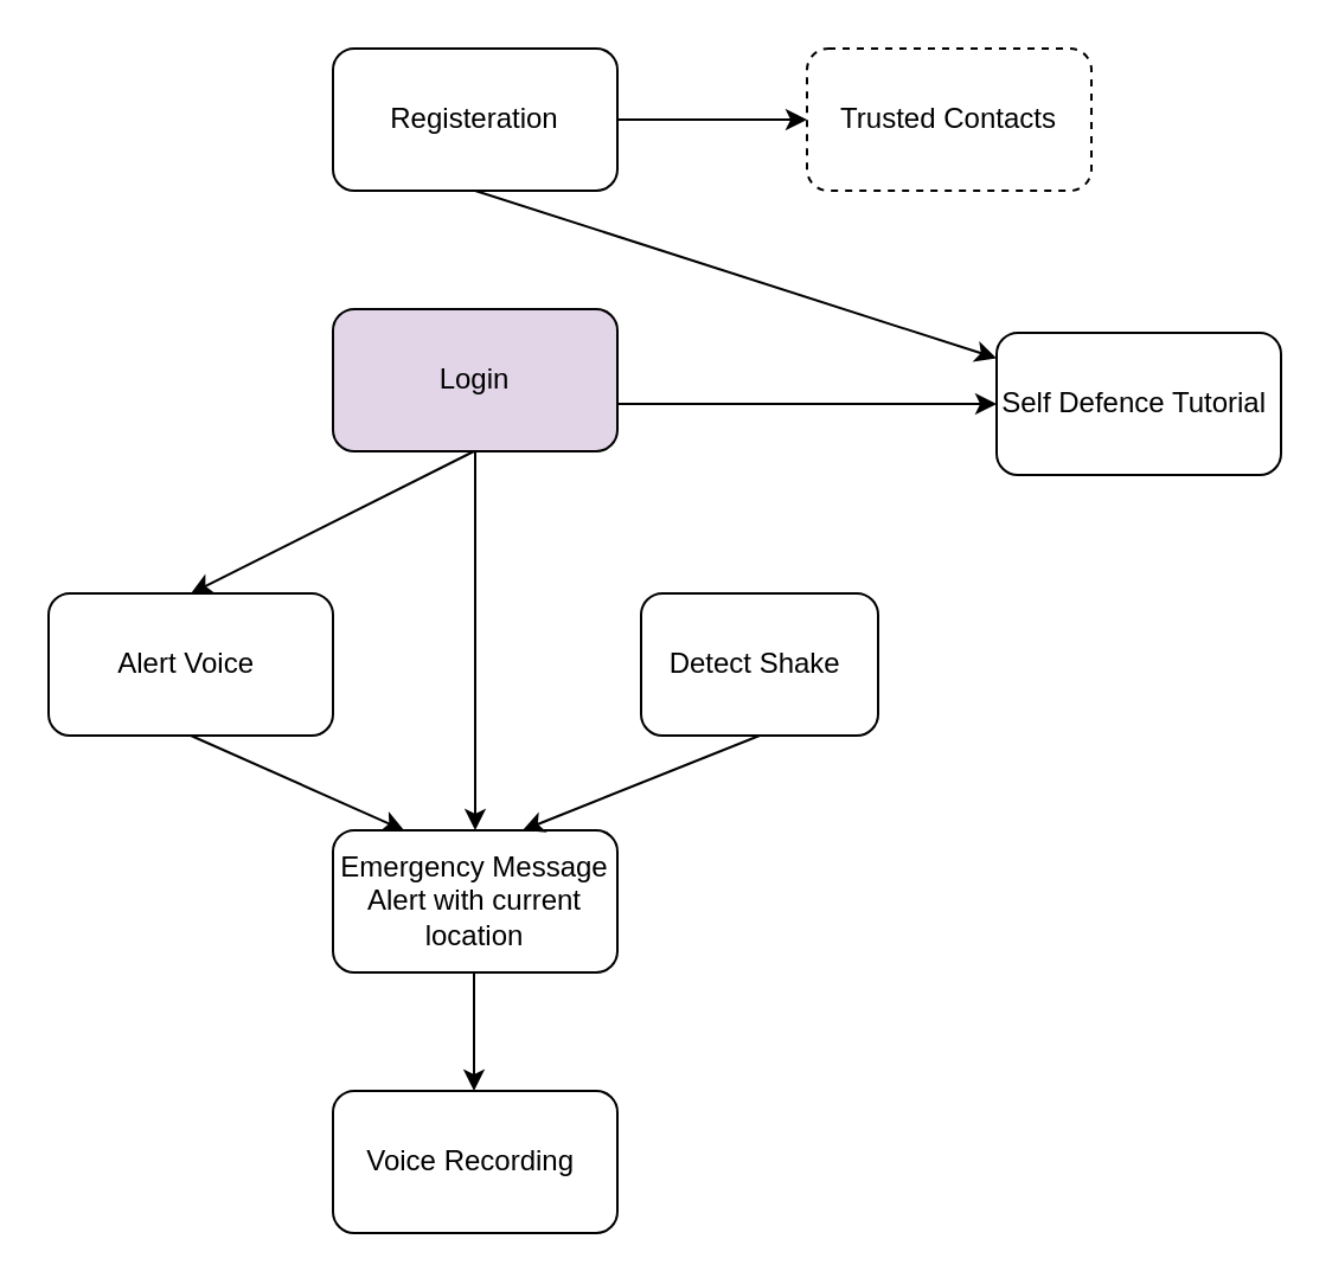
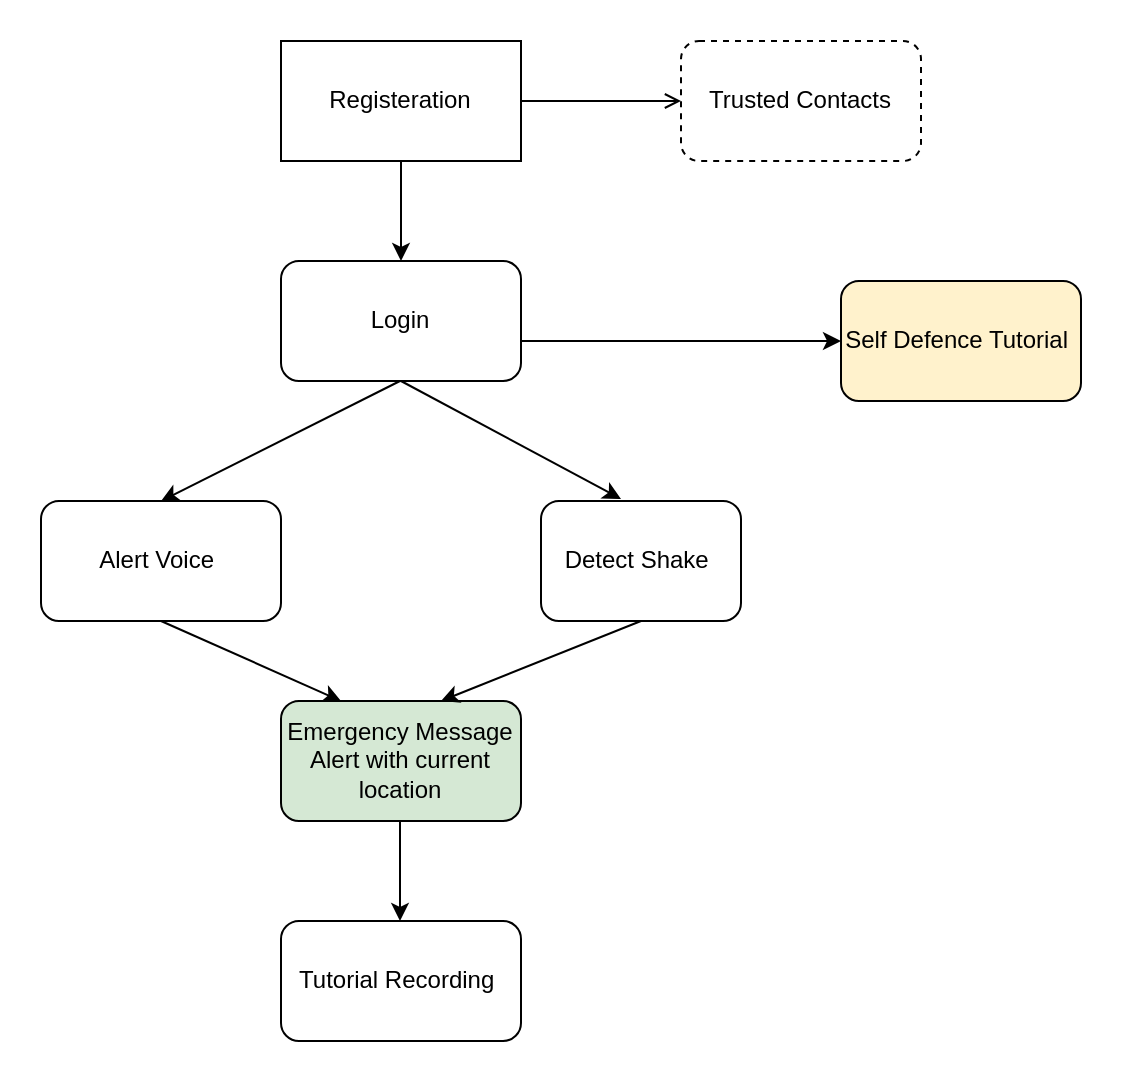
  <mxCell id="0" style=";html=1;" />
  <mxCell id="1" style=";html=1;" parent="0" />
- <mxCell id="2" value="Registeration" style="rounded=1;whiteSpace=wrap;html=1;" vertex="1" parent="1"><mxGeometry x="140" y="20" width="120" height="60" as="geometry" /></mxCell>
- <mxCell id="3" value="Login" style="rounded=1;whiteSpace=wrap;html=1;fillColor=#e1d5e7;" vertex="1" parent="1"><mxGeometry x="140" y="130" width="120" height="60" as="geometry" /></mxCell>
+ <mxCell id="2" value="Registeration" style="whiteSpace=wrap;html=1;rounded=0;" vertex="1" parent="1"><mxGeometry x="140" y="20" width="120" height="60" as="geometry" /></mxCell>
+ <mxCell id="3" value="Login" style="rounded=1;whiteSpace=wrap;html=1;" vertex="1" parent="1"><mxGeometry x="140" y="130" width="120" height="60" as="geometry" /></mxCell>
  <mxCell id="4" value="Trusted Contacts" style="rounded=1;whiteSpace=wrap;html=1;dashed=1;" vertex="1" parent="1"><mxGeometry x="340" y="20" width="120" height="60" as="geometry" /></mxCell>
  <mxCell id="5" value="Detect Shake&amp;nbsp;" style="rounded=1;whiteSpace=wrap;html=1;" vertex="1" parent="1"><mxGeometry x="270" y="250" width="100" height="60" as="geometry" /></mxCell>
  <mxCell id="6" value="Alert Voice&amp;nbsp;" style="rounded=1;whiteSpace=wrap;html=1;" vertex="1" parent="1"><mxGeometry x="20" y="250" width="120" height="60" as="geometry" /></mxCell>
- <mxCell id="7" value="Self Defence Tutorial&amp;nbsp;" style="rounded=1;whiteSpace=wrap;html=1;" vertex="1" parent="1"><mxGeometry x="420" y="140" width="120" height="60" as="geometry" /></mxCell>
- <mxCell id="8" value="Voice Recording&amp;nbsp;" style="rounded=1;whiteSpace=wrap;html=1;" vertex="1" parent="1"><mxGeometry x="140" y="460" width="120" height="60" as="geometry" /></mxCell>
- <mxCell id="9" value="Emergency Message Alert with current location" style="rounded=1;whiteSpace=wrap;html=1;" vertex="1" parent="1"><mxGeometry x="140" y="350" width="120" height="60" as="geometry" /></mxCell>
- <mxCell id="10" value="" style="endArrow=classic;html=1;rounded=0;entryX=0;entryY=0.5;entryDx=0;entryDy=0;exitX=1;exitY=0.5;exitDx=0;exitDy=0;" edge="1" parent="1" source="2" target="4"><mxGeometry width="50" height="50" relative="1" as="geometry"><mxPoint x="240" y="170" as="sourcePoint" /><mxPoint x="290" y="120" as="targetPoint" /></mxGeometry></mxCell>
- <mxCell id="11" value="" style="endArrow=classic;html=1;rounded=0;exitX=0.5;exitY=1;exitDx=0;exitDy=0;" edge="1" parent="1" source="2" target="7"><mxGeometry width="50" height="50" relative="1" as="geometry"><mxPoint x="270" y="60" as="sourcePoint" /><mxPoint x="350" y="60" as="targetPoint" /></mxGeometry></mxCell>
+ <mxCell id="7" value="Self Defence Tutorial&amp;nbsp;" style="rounded=1;whiteSpace=wrap;html=1;fillColor=#fff2cc;" vertex="1" parent="1"><mxGeometry x="420" y="140" width="120" height="60" as="geometry" /></mxCell>
+ <mxCell id="8" value="Tutorial Recording&amp;nbsp;" style="rounded=1;whiteSpace=wrap;html=1;" vertex="1" parent="1"><mxGeometry x="140" y="460" width="120" height="60" as="geometry" /></mxCell>
+ <mxCell id="9" value="Emergency Message Alert with current location" style="rounded=1;whiteSpace=wrap;html=1;fillColor=#d5e8d4;" vertex="1" parent="1"><mxGeometry x="140" y="350" width="120" height="60" as="geometry" /></mxCell>
+ <mxCell id="10" value="" style="endArrow=open;html=1;rounded=0;entryX=0;entryY=0.5;entryDx=0;entryDy=0;exitX=1;exitY=0.5;exitDx=0;exitDy=0;" edge="1" parent="1" source="2" target="4"><mxGeometry width="50" height="50" relative="1" as="geometry"><mxPoint x="240" y="170" as="sourcePoint" /><mxPoint x="290" y="120" as="targetPoint" /></mxGeometry></mxCell>
+ <mxCell id="11" value="" style="endArrow=classic;html=1;rounded=0;entryX=0.5;entryY=0;entryDx=0;entryDy=0;exitX=0.5;exitY=1;exitDx=0;exitDy=0;" edge="1" parent="1" source="2" target="3"><mxGeometry width="50" height="50" relative="1" as="geometry"><mxPoint x="270" y="60" as="sourcePoint" /><mxPoint x="350" y="60" as="targetPoint" /></mxGeometry></mxCell>
  <mxCell id="12" value="" style="endArrow=classic;html=1;rounded=0;entryX=0.5;entryY=0;entryDx=0;entryDy=0;exitX=0.5;exitY=1;exitDx=0;exitDy=0;" edge="1" parent="1" target="6"><mxGeometry width="50" height="50" relative="1" as="geometry"><mxPoint x="199.5" y="190" as="sourcePoint" /><mxPoint x="199.5" y="240" as="targetPoint" /></mxGeometry></mxCell>
- <mxCell id="13" value="" style="endArrow=classic;html=1;rounded=0;exitX=0.5;exitY=1;exitDx=0;exitDy=0;" edge="1" parent="1" source="3" target="9"><mxGeometry width="50" height="50" relative="1" as="geometry"><mxPoint x="209.5" y="200" as="sourcePoint" /><mxPoint x="80" y="250" as="targetPoint" /></mxGeometry></mxCell>
+ <mxCell id="13" value="" style="endArrow=classic;html=1;rounded=0;entryX=0.4;entryY=-0.017;entryDx=0;entryDy=0;exitX=0.5;exitY=1;exitDx=0;exitDy=0;entryPerimeter=0;" edge="1" parent="1" source="3" target="5"><mxGeometry width="50" height="50" relative="1" as="geometry"><mxPoint x="209.5" y="200" as="sourcePoint" /><mxPoint x="80" y="250" as="targetPoint" /></mxGeometry></mxCell>
  <mxCell id="14" value="" style="endArrow=classic;html=1;rounded=0;entryX=0.5;entryY=0;entryDx=0;entryDy=0;exitX=0.5;exitY=1;exitDx=0;exitDy=0;" edge="1" parent="1" source="5"><mxGeometry width="50" height="50" relative="1" as="geometry"><mxPoint x="349.5" y="300" as="sourcePoint" /><mxPoint x="220" y="350" as="targetPoint" /></mxGeometry></mxCell>
  <mxCell id="15" value="" style="endArrow=classic;html=1;rounded=0;entryX=0.25;entryY=0;entryDx=0;entryDy=0;" edge="1" parent="1" target="9"><mxGeometry width="50" height="50" relative="1" as="geometry"><mxPoint x="80" y="310" as="sourcePoint" /><mxPoint x="220.04" y="345.98" as="targetPoint" /></mxGeometry></mxCell>
  <mxCell id="16" value="" style="endArrow=classic;html=1;rounded=0;entryX=0.5;entryY=0;entryDx=0;entryDy=0;exitX=0.5;exitY=1;exitDx=0;exitDy=0;" edge="1" parent="1"><mxGeometry width="50" height="50" relative="1" as="geometry"><mxPoint x="199.5" y="410" as="sourcePoint" /><mxPoint x="199.5" y="460" as="targetPoint" /></mxGeometry></mxCell>
  <mxCell id="17" value="" style="endArrow=classic;html=1;rounded=0;" edge="1" parent="1"><mxGeometry width="50" height="50" relative="1" as="geometry"><mxPoint x="260" y="170" as="sourcePoint" /><mxPoint x="420" y="170" as="targetPoint" /></mxGeometry></mxCell>
